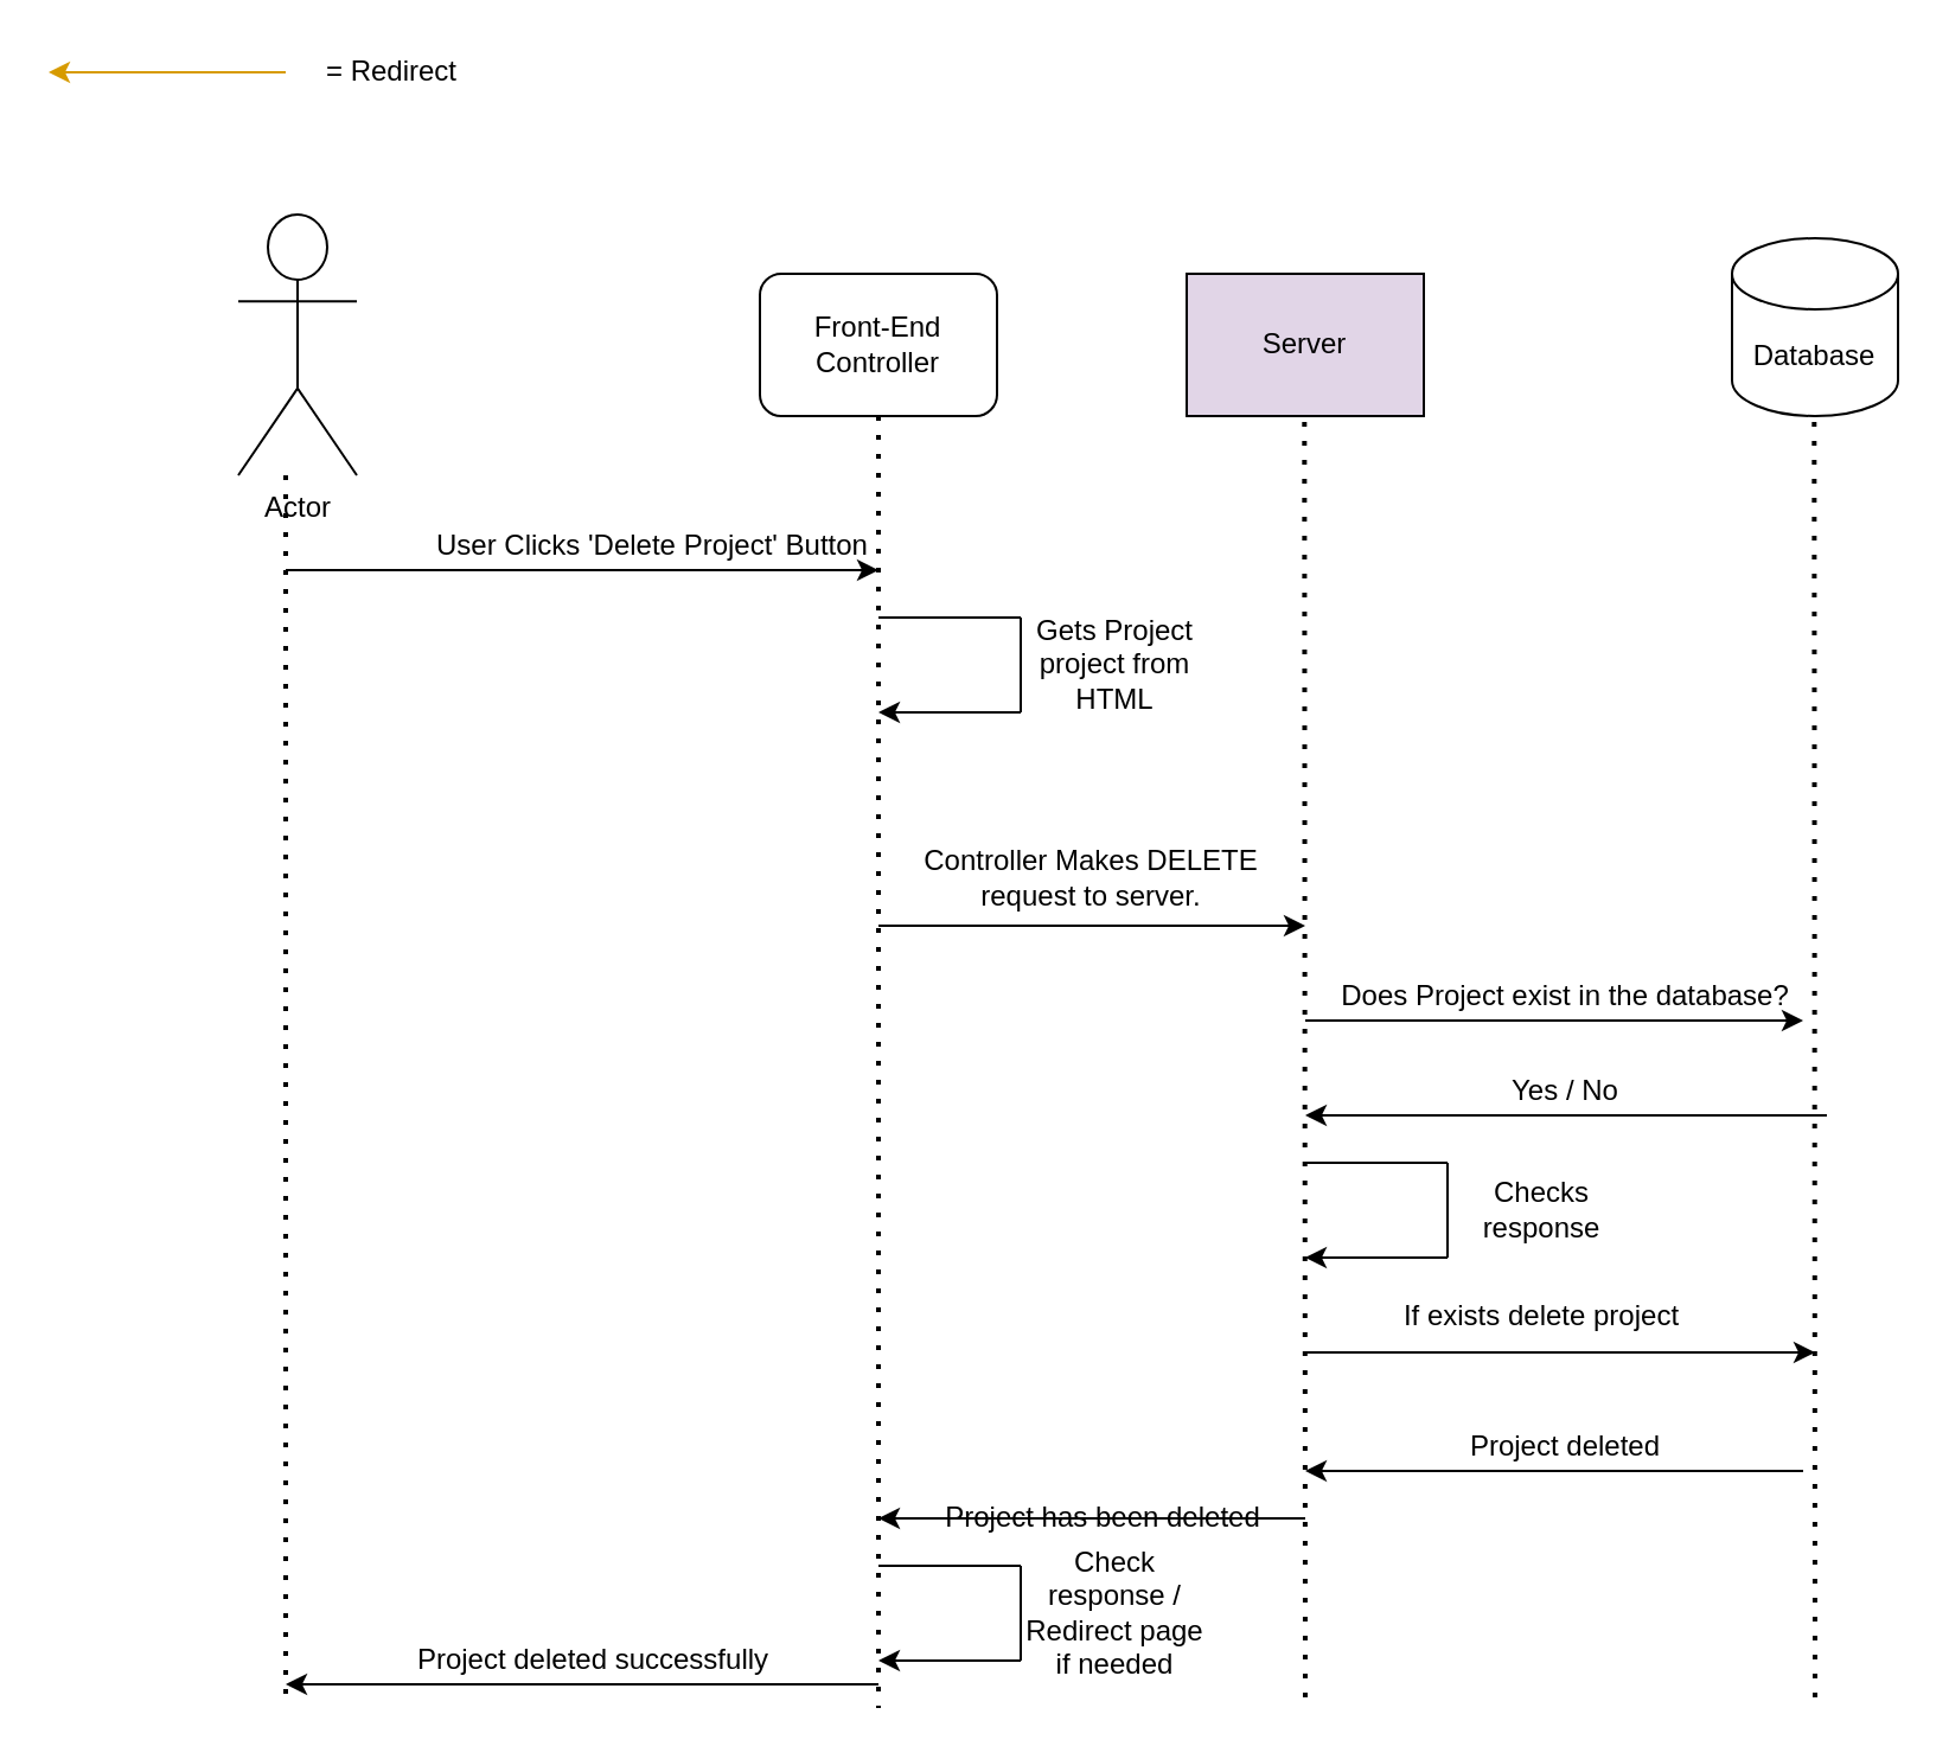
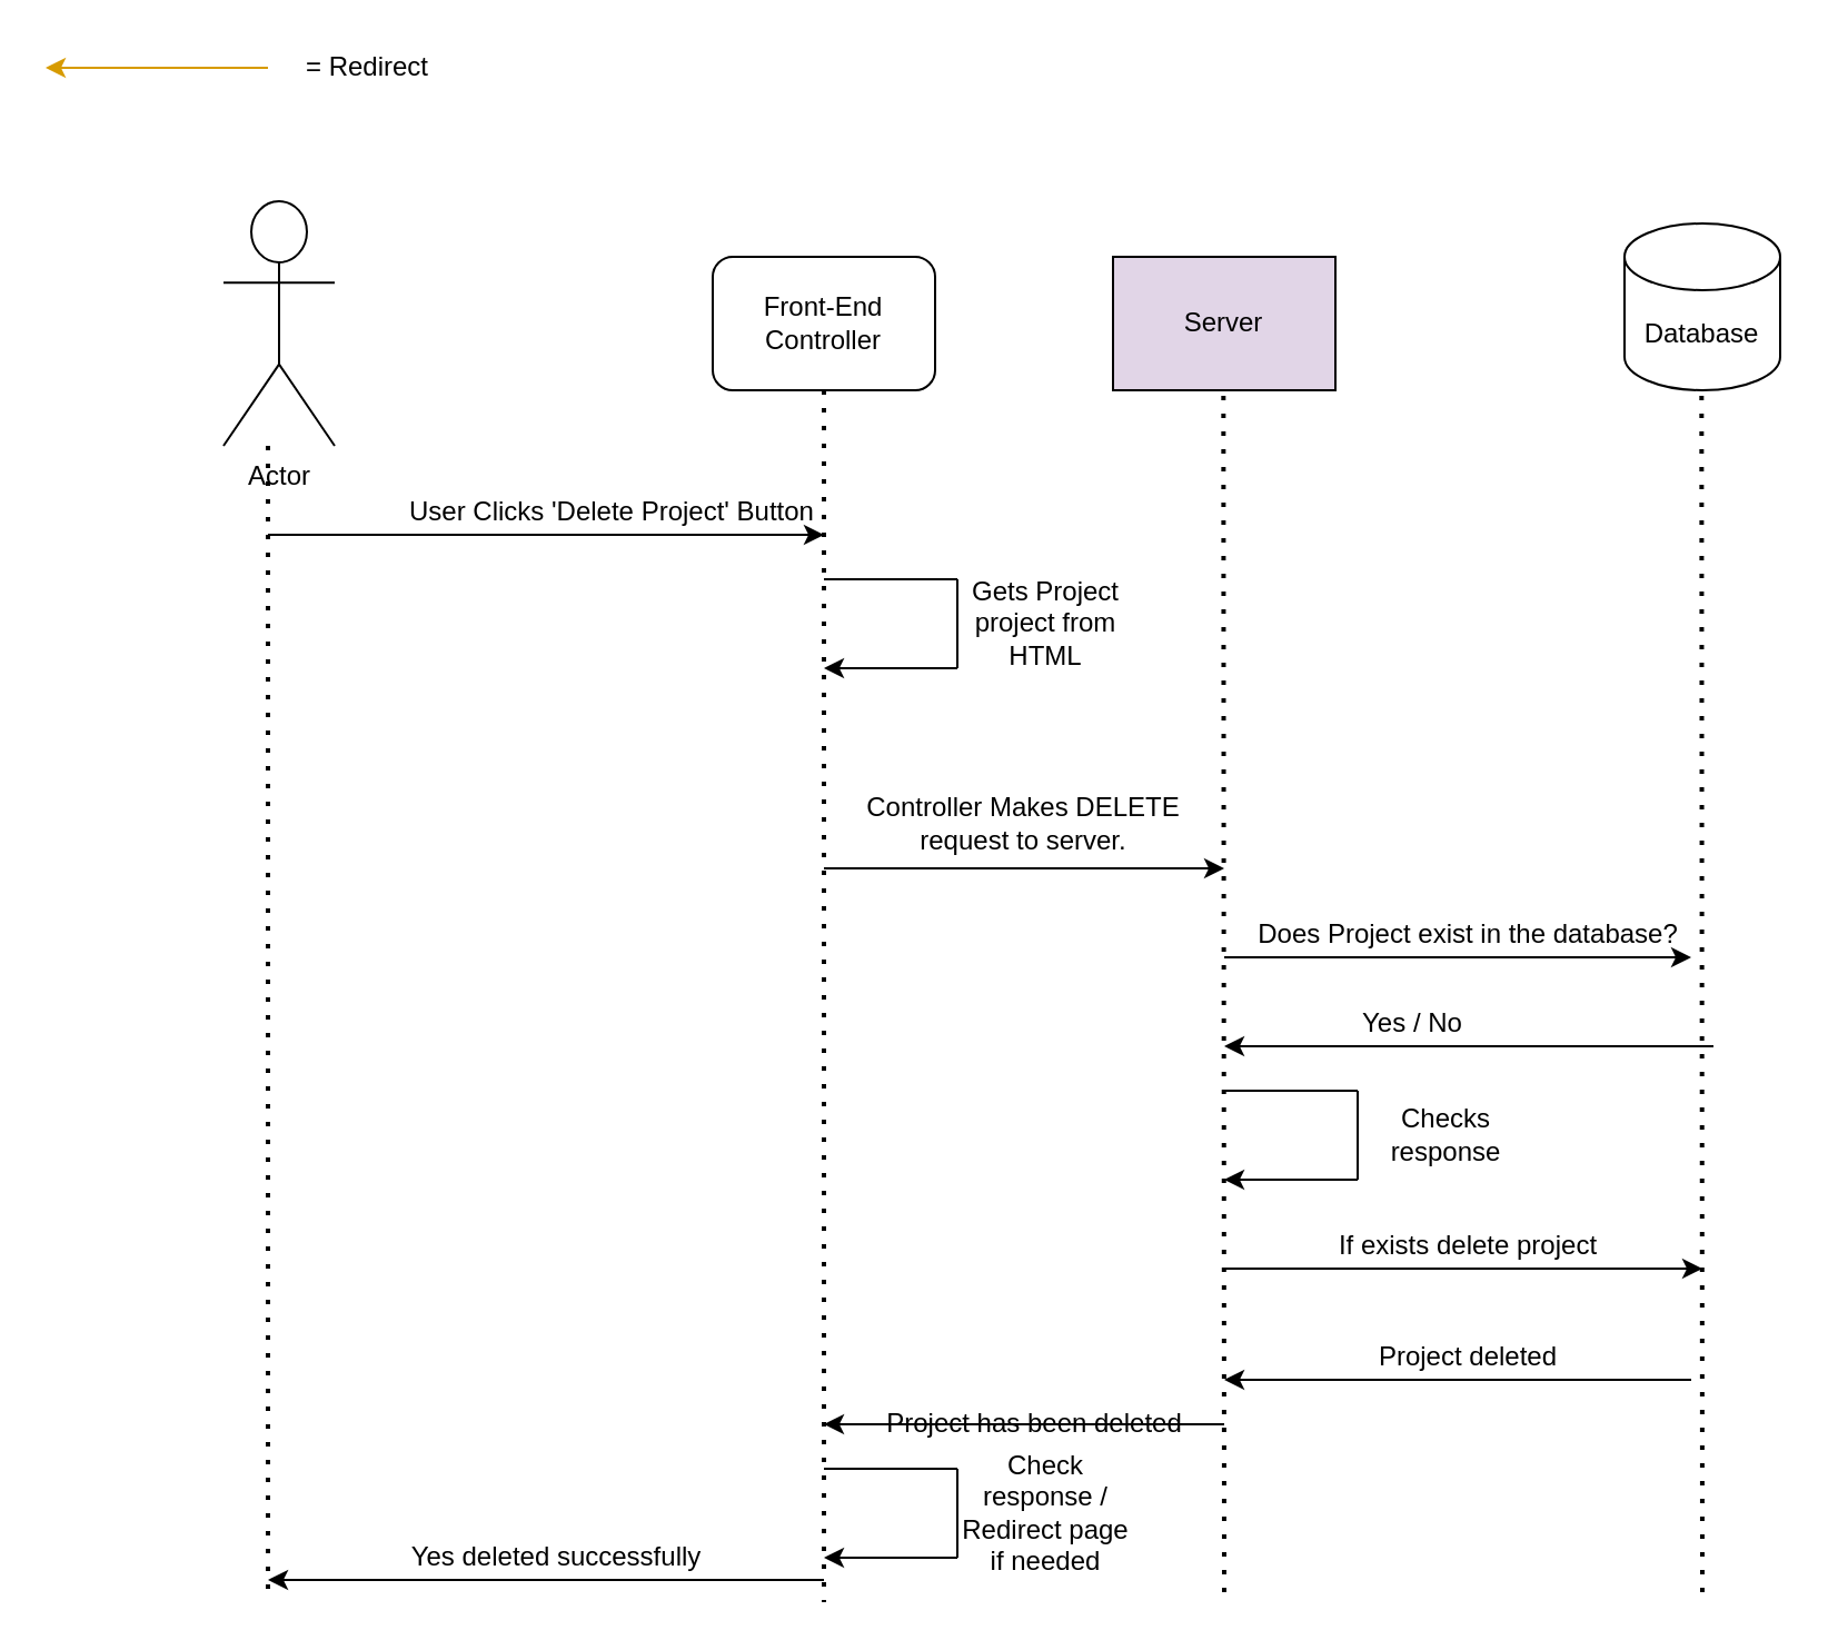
  <mxCell id="0" />
  <mxCell id="1" parent="0" />
  <mxCell id="2" value="Actor" style="shape=umlActor;verticalLabelPosition=bottom;verticalAlign=top;html=1;outlineConnect=0;" parent="1" vertex="1"><mxGeometry x="100" y="90" width="50" height="110" as="geometry" /></mxCell>
  <mxCell id="3" value="Front-End Controller" style="whiteSpace=wrap;html=1;rounded=1;" parent="1" vertex="1"><mxGeometry x="320" y="115" width="100" height="60" as="geometry" /></mxCell>
  <mxCell id="4" value="" style="endArrow=none;dashed=1;html=1;dashPattern=1 3;strokeWidth=2;" parent="1" edge="1"><mxGeometry width="50" height="50" relative="1" as="geometry"><mxPoint x="120" y="200" as="sourcePoint" /><mxPoint x="120" y="720" as="targetPoint" /></mxGeometry></mxCell>
  <mxCell id="5" value="" style="endArrow=classic;html=1;" parent="1" edge="1"><mxGeometry width="50" height="50" relative="1" as="geometry"><mxPoint x="120" y="240" as="sourcePoint" /><mxPoint x="370" y="240" as="targetPoint" /></mxGeometry></mxCell>
  <mxCell id="6" value="" style="endArrow=none;dashed=1;html=1;dashPattern=1 3;strokeWidth=2;exitX=0.5;exitY=1;exitDx=0;exitDy=0;" parent="1" source="3" edge="1"><mxGeometry width="50" height="50" relative="1" as="geometry"><mxPoint x="440" y="200" as="sourcePoint" /><mxPoint x="370" y="720" as="targetPoint" /></mxGeometry></mxCell>
  <mxCell id="7" value="User Clicks 'Delete Project' Button" style="text;html=1;strokeColor=none;fillColor=none;align=center;verticalAlign=middle;whiteSpace=wrap;rounded=0;" parent="1" vertex="1"><mxGeometry x="175" y="220" width="200" height="20" as="geometry" /></mxCell>
  <mxCell id="8" value="Server" style="rounded=0;whiteSpace=wrap;html=1;fillColor=#e1d5e7;" parent="1" vertex="1"><mxGeometry x="500" y="115" width="100" height="60" as="geometry" /></mxCell>
  <mxCell id="9" value="" style="endArrow=classic;html=1;" parent="1" edge="1"><mxGeometry width="50" height="50" relative="1" as="geometry"><mxPoint x="370" y="390" as="sourcePoint" /><mxPoint x="550" y="390" as="targetPoint" /></mxGeometry></mxCell>
  <mxCell id="10" value="" style="endArrow=none;dashed=1;html=1;dashPattern=1 3;strokeWidth=2;exitX=0.5;exitY=1;exitDx=0;exitDy=0;" parent="1" edge="1"><mxGeometry width="50" height="50" relative="1" as="geometry"><mxPoint x="549.66" y="177.5" as="sourcePoint" /><mxPoint x="550" y="720" as="targetPoint" /></mxGeometry></mxCell>
  <mxCell id="11" value="Controller Makes DELETE request to server." style="text;html=1;strokeColor=none;fillColor=none;align=center;verticalAlign=middle;whiteSpace=wrap;rounded=0;" parent="1" vertex="1"><mxGeometry x="370" y="350" width="180" height="40" as="geometry" /></mxCell>
  <mxCell id="12" value="Database" style="shape=cylinder3;whiteSpace=wrap;html=1;boundedLbl=1;backgroundOutline=1;size=15;" parent="1" vertex="1"><mxGeometry x="730" y="100" width="70" height="75" as="geometry" /></mxCell>
  <mxCell id="13" value="" style="endArrow=none;dashed=1;html=1;dashPattern=1 3;strokeWidth=2;exitX=0.5;exitY=1;exitDx=0;exitDy=0;" parent="1" edge="1"><mxGeometry width="50" height="50" relative="1" as="geometry"><mxPoint x="764.66" y="177.5" as="sourcePoint" /><mxPoint x="765" y="720" as="targetPoint" /></mxGeometry></mxCell>
  <mxCell id="14" style="edgeStyle=orthogonalEdgeStyle;rounded=0;orthogonalLoop=1;jettySize=auto;html=1;fillColor=#ffe6cc;strokeColor=#d79b00;" parent="1" source="15" edge="1"><mxGeometry relative="1" as="geometry"><mxPoint x="20" y="30" as="targetPoint" /></mxGeometry></mxCell>
  <mxCell id="15" value="= Redirect" style="text;html=1;strokeColor=none;fillColor=none;align=center;verticalAlign=middle;whiteSpace=wrap;rounded=0;" parent="1" vertex="1"><mxGeometry x="120" y="20" width="90" height="20" as="geometry" /></mxCell>
  <mxCell id="16" value="" style="endArrow=none;html=1;" parent="1" edge="1"><mxGeometry width="50" height="50" relative="1" as="geometry"><mxPoint x="430" y="660" as="sourcePoint" /><mxPoint x="370" y="660" as="targetPoint" /></mxGeometry></mxCell>
  <mxCell id="17" value="" style="endArrow=none;html=1;" parent="1" edge="1"><mxGeometry width="50" height="50" relative="1" as="geometry"><mxPoint x="430" y="660" as="sourcePoint" /><mxPoint x="430" y="700" as="targetPoint" /></mxGeometry></mxCell>
  <mxCell id="18" value="" style="endArrow=classic;html=1;" parent="1" edge="1"><mxGeometry width="50" height="50" relative="1" as="geometry"><mxPoint x="430" y="700" as="sourcePoint" /><mxPoint x="370" y="700" as="targetPoint" /></mxGeometry></mxCell>
  <mxCell id="19" value="Check response / Redirect page if needed" style="text;html=1;strokeColor=none;fillColor=none;align=center;verticalAlign=middle;whiteSpace=wrap;rounded=0;" parent="1" vertex="1"><mxGeometry x="430" y="670" width="80" height="20" as="geometry" /></mxCell>
  <mxCell id="20" value="" style="endArrow=classic;html=1;" parent="1" edge="1"><mxGeometry width="50" height="50" relative="1" as="geometry"><mxPoint x="370" y="710" as="sourcePoint" /><mxPoint x="120" y="710" as="targetPoint" /></mxGeometry></mxCell>
- <mxCell id="21" value="Project deleted successfully" style="text;html=1;strokeColor=none;fillColor=none;align=center;verticalAlign=middle;whiteSpace=wrap;rounded=0;" parent="1" vertex="1"><mxGeometry x="140" y="690" width="220" height="20" as="geometry" /></mxCell>
+ <mxCell id="21" value="Yes deleted successfully" style="text;html=1;strokeColor=none;fillColor=none;align=center;verticalAlign=middle;whiteSpace=wrap;rounded=0;" parent="1" vertex="1"><mxGeometry x="140" y="690" width="220" height="20" as="geometry" /></mxCell>
  <mxCell id="22" value="" style="endArrow=none;html=1;" parent="1" edge="1"><mxGeometry width="50" height="50" relative="1" as="geometry"><mxPoint x="430" y="260" as="sourcePoint" /><mxPoint x="370" y="260" as="targetPoint" /></mxGeometry></mxCell>
  <mxCell id="23" value="" style="endArrow=none;html=1;" parent="1" edge="1"><mxGeometry width="50" height="50" relative="1" as="geometry"><mxPoint x="430" y="260" as="sourcePoint" /><mxPoint x="430" y="300" as="targetPoint" /></mxGeometry></mxCell>
  <mxCell id="24" value="" style="endArrow=classic;html=1;" parent="1" edge="1"><mxGeometry width="50" height="50" relative="1" as="geometry"><mxPoint x="430" y="300" as="sourcePoint" /><mxPoint x="370" y="300" as="targetPoint" /></mxGeometry></mxCell>
  <mxCell id="25" value="Gets Project project from HTML" style="text;html=1;strokeColor=none;fillColor=none;align=center;verticalAlign=middle;whiteSpace=wrap;rounded=0;" parent="1" vertex="1"><mxGeometry x="430" y="270" width="80" height="20" as="geometry" /></mxCell>
  <mxCell id="26" value="" style="endArrow=classic;html=1;" parent="1" edge="1"><mxGeometry width="50" height="50" relative="1" as="geometry"><mxPoint x="550" y="430" as="sourcePoint" /><mxPoint x="760" y="430" as="targetPoint" /></mxGeometry></mxCell>
  <mxCell id="27" value="Does Project exist in the database?" style="text;html=1;strokeColor=none;fillColor=none;align=center;verticalAlign=middle;whiteSpace=wrap;rounded=0;" parent="1" vertex="1"><mxGeometry x="560" y="410" width="200" height="20" as="geometry" /></mxCell>
  <mxCell id="28" value="" style="endArrow=classic;html=1;" parent="1" edge="1"><mxGeometry width="50" height="50" relative="1" as="geometry"><mxPoint x="770" y="470" as="sourcePoint" /><mxPoint x="550" y="470" as="targetPoint" /></mxGeometry></mxCell>
- <mxCell id="29" value="Yes / No" style="text;html=1;strokeColor=none;fillColor=none;align=center;verticalAlign=middle;whiteSpace=wrap;rounded=0;" parent="1" vertex="1"><mxGeometry x="630" y="450" width="60" height="20" as="geometry" /></mxCell>
+ <mxCell id="29" value="Yes / No" style="text;html=1;strokeColor=none;fillColor=none;align=center;verticalAlign=middle;whiteSpace=wrap;rounded=0;" parent="1" vertex="1"><mxGeometry x="605" y="450" width="60" height="20" as="geometry" /></mxCell>
  <mxCell id="30" value="" style="endArrow=classic;html=1;" parent="1" edge="1"><mxGeometry width="50" height="50" relative="1" as="geometry"><mxPoint x="550" y="570" as="sourcePoint" /><mxPoint x="765" y="570" as="targetPoint" /></mxGeometry></mxCell>
- <mxCell id="31" value="If exists delete project" style="text;html=1;strokeColor=none;fillColor=none;align=center;verticalAlign=middle;whiteSpace=wrap;rounded=0;" parent="1" vertex="1"><mxGeometry x="560" y="545" width="180" height="20" as="geometry" /></mxCell>
+ <mxCell id="31" value="If exists delete project" style="text;html=1;strokeColor=none;fillColor=none;align=center;verticalAlign=middle;whiteSpace=wrap;rounded=0;" parent="1" vertex="1"><mxGeometry x="570" y="550" width="180" height="20" as="geometry" /></mxCell>
  <mxCell id="32" value="" style="endArrow=classic;html=1;" parent="1" edge="1"><mxGeometry width="50" height="50" relative="1" as="geometry"><mxPoint x="760" y="620" as="sourcePoint" /><mxPoint x="550" y="620" as="targetPoint" /></mxGeometry></mxCell>
  <mxCell id="33" value="Project deleted" style="text;html=1;strokeColor=none;fillColor=none;align=center;verticalAlign=middle;whiteSpace=wrap;rounded=0;" parent="1" vertex="1"><mxGeometry x="590" y="600" width="140" height="20" as="geometry" /></mxCell>
  <mxCell id="34" value="" style="endArrow=none;html=1;" parent="1" edge="1"><mxGeometry width="50" height="50" relative="1" as="geometry"><mxPoint x="610" y="490" as="sourcePoint" /><mxPoint x="550" y="490" as="targetPoint" /></mxGeometry></mxCell>
  <mxCell id="35" value="" style="endArrow=none;html=1;" parent="1" edge="1"><mxGeometry width="50" height="50" relative="1" as="geometry"><mxPoint x="610" y="490" as="sourcePoint" /><mxPoint x="610" y="530" as="targetPoint" /></mxGeometry></mxCell>
  <mxCell id="36" value="" style="endArrow=classic;html=1;" parent="1" edge="1"><mxGeometry width="50" height="50" relative="1" as="geometry"><mxPoint x="610" y="530" as="sourcePoint" /><mxPoint x="550" y="530" as="targetPoint" /></mxGeometry></mxCell>
  <mxCell id="37" value="Checks response" style="text;html=1;strokeColor=none;fillColor=none;align=center;verticalAlign=middle;whiteSpace=wrap;rounded=0;" parent="1" vertex="1"><mxGeometry x="610" y="500" width="80" height="20" as="geometry" /></mxCell>
  <mxCell id="38" value="" style="endArrow=classic;html=1;" parent="1" edge="1"><mxGeometry width="50" height="50" relative="1" as="geometry"><mxPoint x="550" y="640" as="sourcePoint" /><mxPoint x="370" y="640" as="targetPoint" /></mxGeometry></mxCell>
  <mxCell id="39" value="Project has been deleted" style="text;html=1;strokeColor=none;fillColor=none;align=center;verticalAlign=middle;whiteSpace=wrap;rounded=0;" parent="1" vertex="1"><mxGeometry x="395" y="630" width="140" height="20" as="geometry" /></mxCell>
